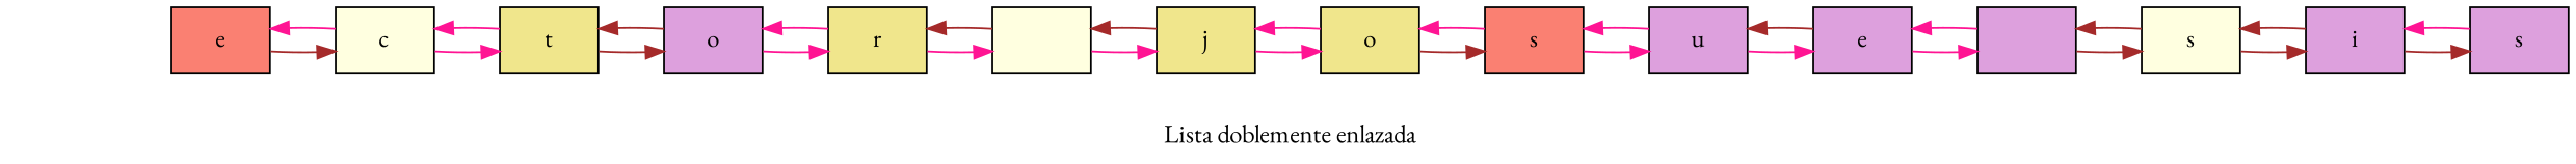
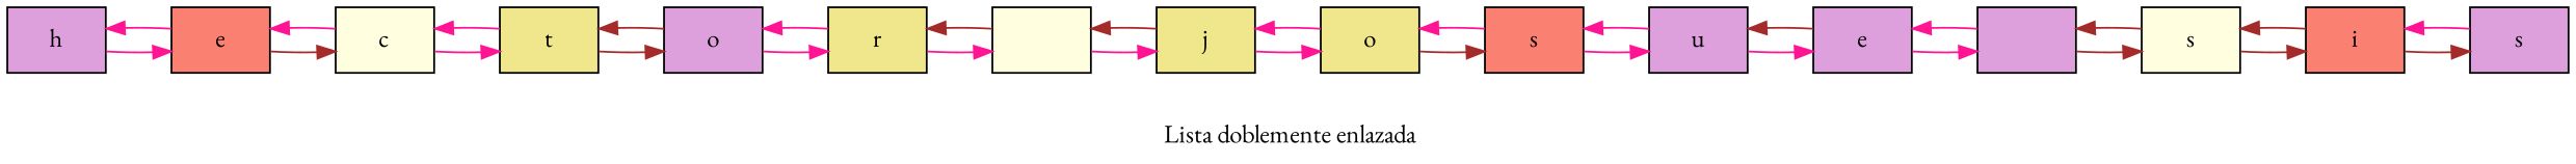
  digraph {
    fontname="EB Garamond"
    label=" Lista doblemente enlazada"
    rankdir=LR
    node [fillcolor=plum fontname="EB Garamond" shape=box style=filled]
    edge [color=deeppink fontname="EB Garamond"]
+   n1 [label=h]
    n2 [fillcolor=salmon label=e]
    n3 [fillcolor=lightyellow label=c]
    n4 [fillcolor=khaki label=t]
    n5 [label=o]
    n6 [fillcolor=khaki label=r]
    n7 [fillcolor=lightyellow label=" "]
    n8 [fillcolor=khaki label=j]
    n9 [fillcolor=khaki label=o]
    n10 [fillcolor=salmon label=s]
    n11 [label=u]
    n12 [label=e]
    n13 [label=" "]
    n14 [fillcolor=lightyellow label=s]
-   n15 [label=i]
+   n15 [fillcolor=salmon label=i]
    n16 [label=s]
+   n1 -> n2
+   n2 -> n1
    n2 -> n3 [color=brown]
    n3 -> n2
    n3 -> n4
    n4 -> n3
    n4 -> n5 [color=brown]
    n5 -> n4 [color=brown]
    n5 -> n6
    n6 -> n5
    n6 -> n7
    n7 -> n6 [color=brown]
    n7 -> n8
    n8 -> n7 [color=brown]
    n8 -> n9
    n9 -> n8
    n9 -> n10 [color=brown]
    n10 -> n9
    n10 -> n11
    n11 -> n10
    n11 -> n12
    n12 -> n11 [color=brown]
    n12 -> n13
    n13 -> n12
    n13 -> n14 [color=brown]
    n14 -> n13 [color=brown]
    n14 -> n15 [color=brown]
    n15 -> n14 [color=brown]
    n15 -> n16 [color=brown]
    n16 -> n15
  }
